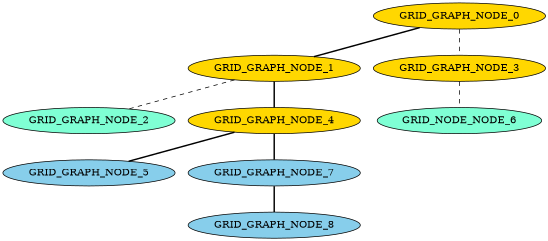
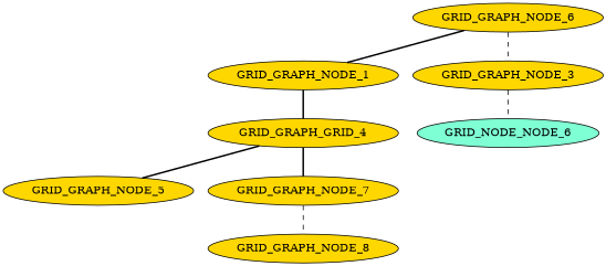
  graph {
    node [fillcolor=gold style=filled]
    edge [style=bold]
-   GRID_GRAPH_NODE_0
+   GRID_GRAPH_NODE_0 [label=GRID_GRAPH_NODE_6]
    GRID_GRAPH_NODE_1
    GRID_GRAPH_NODE_3
-   GRID_GRAPH_NODE_2 [fillcolor=aquamarine]
-   GRID_GRAPH_NODE_4
+   GRID_GRAPH_NODE_4 [label=GRID_GRAPH_GRID_4]
    n6 [fillcolor=aquamarine label=GRID_NODE_NODE_6]
-   GRID_GRAPH_NODE_5 [fillcolor=skyblue]
-   GRID_GRAPH_NODE_7 [fillcolor=skyblue]
-   GRID_GRAPH_NODE_8 [fillcolor=skyblue]
+   GRID_GRAPH_NODE_5
+   GRID_GRAPH_NODE_7
+   GRID_GRAPH_NODE_8
    GRID_GRAPH_NODE_0 -- GRID_GRAPH_NODE_1 [weight=6]
    GRID_GRAPH_NODE_0 -- GRID_GRAPH_NODE_3 [style=dashed weight=9]
-   GRID_GRAPH_NODE_1 -- GRID_GRAPH_NODE_2 [style=dashed weight=2]
    GRID_GRAPH_NODE_1 -- GRID_GRAPH_NODE_4 [weight=4]
    GRID_GRAPH_NODE_3 -- n6 [style=dashed weight=14]
    GRID_GRAPH_NODE_4 -- GRID_GRAPH_NODE_5 [weight=5]
    GRID_GRAPH_NODE_4 -- GRID_GRAPH_NODE_7 [weight=13]
-   GRID_GRAPH_NODE_7 -- GRID_GRAPH_NODE_8 [weight=1]
+   GRID_GRAPH_NODE_7 -- GRID_GRAPH_NODE_8 [style=dashed weight=1]
  }
